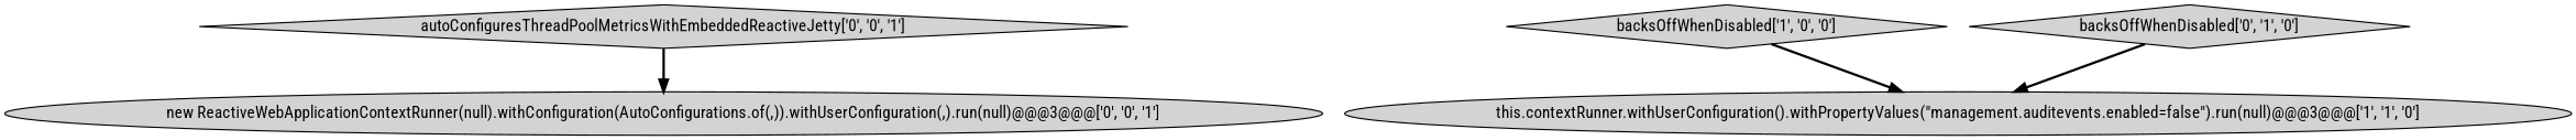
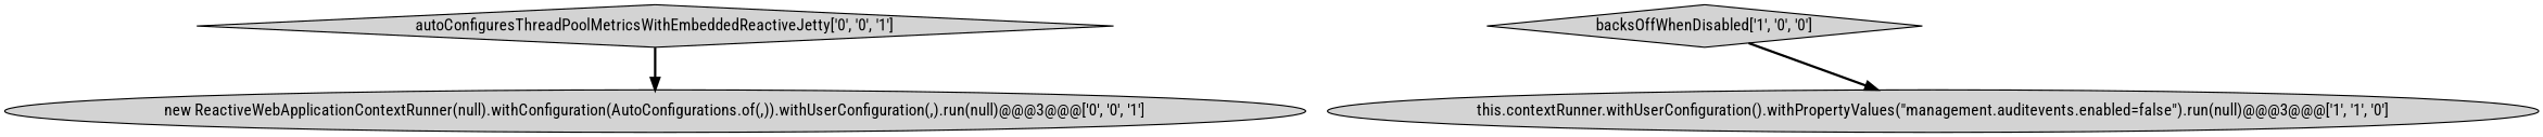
  digraph {
    fontname="Roboto Condensed"
    node [fillcolor=lightgray shape=diamond style=filled fontname="Roboto Condensed"]
    edge [style=bold fontname="Roboto Condensed"]
    n1 [label="new ReactiveWebApplicationContextRunner(null).withConfiguration(AutoConfigurations.of(,)).withUserConfiguration(,).run(null)@@@3@@@['0', '0', '1']" shape=ellipse]
    n2 [label="this.contextRunner.withUserConfiguration().withPropertyValues(\"management.auditevents.enabled=false\").run(null)@@@3@@@['1', '1', '0']" shape=ellipse]
    n3 [label="backsOffWhenDisabled['1', '0', '0']"]
-   n4 [label="backsOffWhenDisabled['0', '1', '0']"]
    n5 [label="autoConfiguresThreadPoolMetricsWithEmbeddedReactiveJetty['0', '0', '1']"]
    n3 -> n2
-   n4 -> n2
    n5 -> n1
  }
